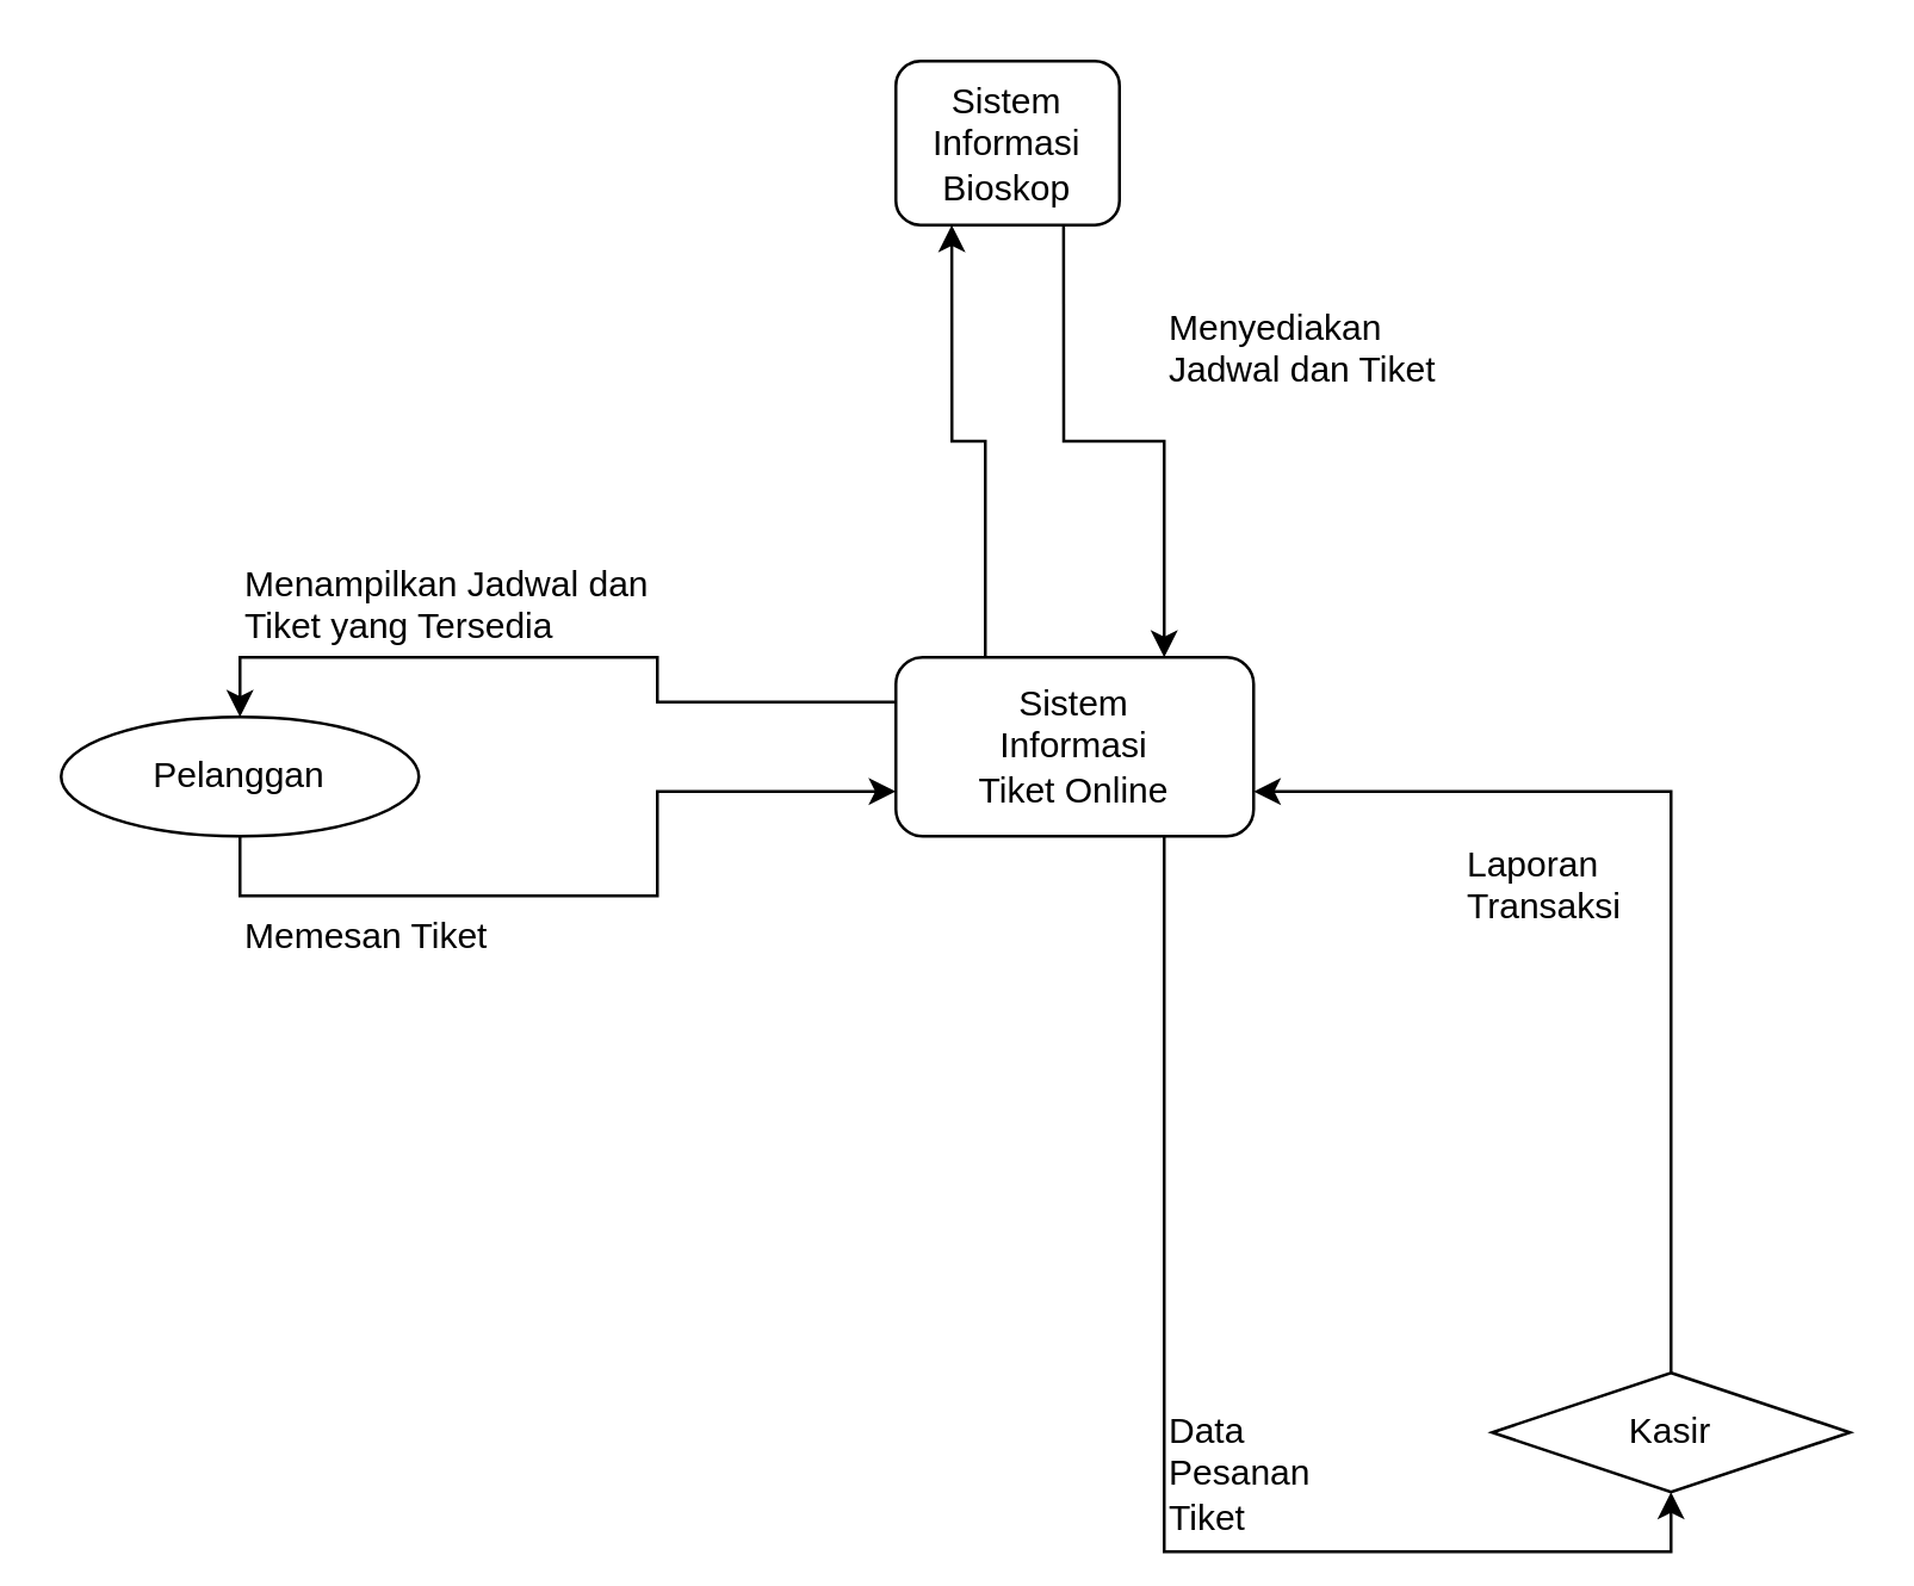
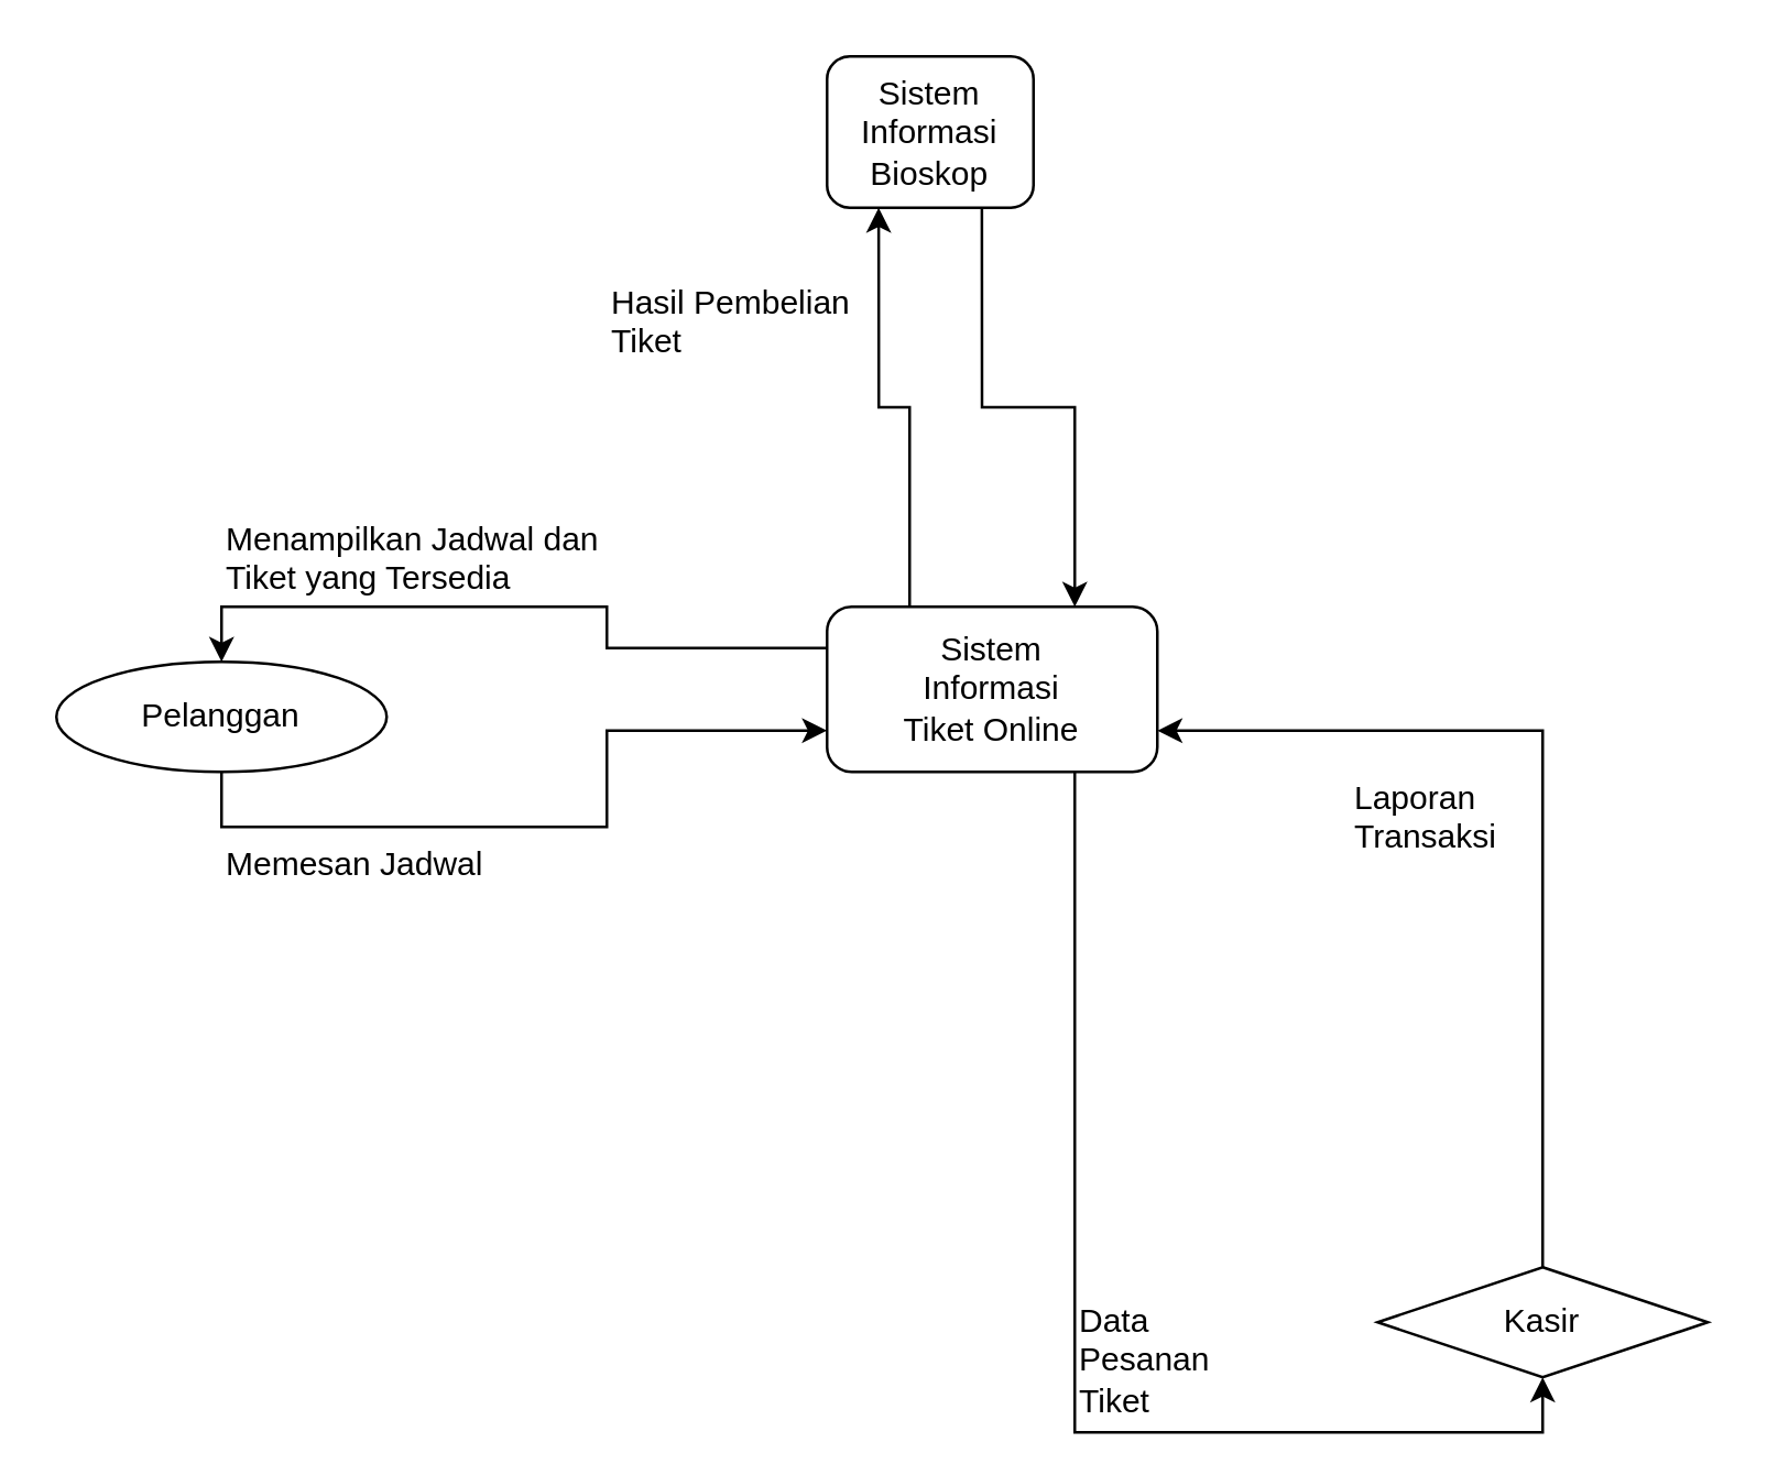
  <mxCell id="0" />
  <mxCell id="1" parent="0" />
  <mxCell id="2" style="edgeStyle=orthogonalEdgeStyle;rounded=0;orthogonalLoop=1;jettySize=auto;html=1;exitX=0.75;exitY=1;exitDx=0;exitDy=0;entryX=0.75;entryY=0;entryDx=0;entryDy=0;" parent="1" source="3" target="7" edge="1"><mxGeometry relative="1" as="geometry" /></mxCell>
  <mxCell id="3" value="&lt;div&gt;Sistem&lt;/div&gt;&lt;div&gt;Informasi&lt;/div&gt;&lt;div&gt;Bioskop&lt;br&gt;&lt;/div&gt;" style="shape=ext;rounded=1;html=1;whiteSpace=wrap;" parent="1" vertex="1"><mxGeometry x="300" y="20" width="75" height="55" as="geometry" /></mxCell>
- <mxCell id="4" value="&lt;div&gt;Menyediakan&lt;/div&gt;&lt;div&gt;Jadwal dan Tiket&lt;br&gt;&lt;/div&gt;" style="text;html=1;resizable=0;points=[];autosize=1;align=left;verticalAlign=top;spacingTop=-4;" parent="1" vertex="1"><mxGeometry x="390" y="100" width="120" height="30" as="geometry" /></mxCell>
  <mxCell id="5" style="edgeStyle=orthogonalEdgeStyle;rounded=0;orthogonalLoop=1;jettySize=auto;html=1;exitX=0.25;exitY=0;exitDx=0;exitDy=0;entryX=0.25;entryY=1;entryDx=0;entryDy=0;" parent="1" source="7" target="3" edge="1"><mxGeometry relative="1" as="geometry" /></mxCell>
  <mxCell id="6" style="edgeStyle=orthogonalEdgeStyle;rounded=0;orthogonalLoop=1;jettySize=auto;html=1;exitX=0.75;exitY=1;exitDx=0;exitDy=0;entryX=0.5;entryY=1;entryDx=0;entryDy=0;" parent="1" source="7" target="15" edge="1"><mxGeometry relative="1" as="geometry" /></mxCell>
  <mxCell id="7" value="&lt;div&gt;Sistem&lt;/div&gt;&lt;div&gt;Informasi&lt;/div&gt;&lt;div&gt;Tiket Online&lt;/div&gt;" style="shape=ext;rounded=1;html=1;whiteSpace=wrap;" parent="1" vertex="1"><mxGeometry x="300" y="220" width="120" height="60" as="geometry" /></mxCell>
+ <mxCell id="8" value="Hasil Pembelian&lt;br&gt;&lt;div&gt;Tiket&lt;/div&gt;" style="text;html=1;resizable=0;points=[];autosize=1;align=left;verticalAlign=top;spacingTop=-4;" parent="1" vertex="1"><mxGeometry x="220" y="100" width="110" height="30" as="geometry" /></mxCell>
  <mxCell id="9" style="edgeStyle=orthogonalEdgeStyle;rounded=0;orthogonalLoop=1;jettySize=auto;html=1;exitX=0.5;exitY=1;exitDx=0;exitDy=0;entryX=0;entryY=0.75;entryDx=0;entryDy=0;" parent="1" source="10" target="7" edge="1"><mxGeometry relative="1" as="geometry"><mxPoint x="220" y="270" as="targetPoint" /></mxGeometry></mxCell>
  <mxCell id="10" value="&lt;div&gt;Pelanggan&lt;/div&gt;" style="ellipse;whiteSpace=wrap;html=1;" parent="1" vertex="1"><mxGeometry x="20" y="240" width="120" height="40" as="geometry" /></mxCell>
  <mxCell id="11" value="&lt;div&gt;Menampilkan Jadwal dan&lt;/div&gt;&lt;div&gt;Tiket yang Tersedia&lt;/div&gt;" style="text;html=1;resizable=0;points=[];autosize=1;align=left;verticalAlign=top;spacingTop=-4;" parent="1" vertex="1"><mxGeometry x="80" y="186" width="170" height="30" as="geometry" /></mxCell>
- <mxCell id="12" value="&lt;div&gt;Memesan Tiket&lt;/div&gt;" style="text;html=1;resizable=0;points=[];autosize=1;align=left;verticalAlign=top;spacingTop=-4;" parent="1" vertex="1"><mxGeometry x="80" y="304" width="110" height="20" as="geometry" /></mxCell>
+ <mxCell id="12" value="&lt;div&gt;Memesan Jadwal&lt;/div&gt;" style="text;html=1;resizable=0;points=[];autosize=1;align=left;verticalAlign=top;spacingTop=-4;" parent="1" vertex="1"><mxGeometry x="80" y="304" width="110" height="20" as="geometry" /></mxCell>
  <mxCell id="13" style="edgeStyle=orthogonalEdgeStyle;rounded=0;orthogonalLoop=1;jettySize=auto;html=1;exitX=0;exitY=0.25;exitDx=0;exitDy=0;entryX=0.5;entryY=0;entryDx=0;entryDy=0;" parent="1" source="7" target="10" edge="1"><mxGeometry relative="1" as="geometry"><mxPoint x="220" y="250" as="sourcePoint" /></mxGeometry></mxCell>
  <mxCell id="14" style="edgeStyle=orthogonalEdgeStyle;rounded=0;orthogonalLoop=1;jettySize=auto;html=1;exitX=0.5;exitY=0;exitDx=0;exitDy=0;entryX=1;entryY=0.75;entryDx=0;entryDy=0;" parent="1" source="15" target="7" edge="1"><mxGeometry relative="1" as="geometry" /></mxCell>
  <mxCell id="15" value="&lt;div&gt;Kasir&lt;/div&gt;" style="rhombus;whiteSpace=wrap;html=1;" parent="1" vertex="1"><mxGeometry x="500" y="460" width="120" height="40" as="geometry" /></mxCell>
  <mxCell id="16" value="&lt;div&gt;Data&lt;/div&gt;&lt;div&gt;Pesanan&lt;br&gt;Tiket&lt;br&gt;&lt;/div&gt;" style="text;html=1;resizable=0;points=[];autosize=1;align=left;verticalAlign=top;spacingTop=-4;" parent="1" vertex="1"><mxGeometry x="390" y="470" width="70" height="40" as="geometry" /></mxCell>
  <mxCell id="17" value="Laporan&lt;br&gt;Transaksi" style="text;html=1;resizable=0;points=[];autosize=1;align=left;verticalAlign=top;spacingTop=-4;" parent="1" vertex="1"><mxGeometry x="490" y="280" width="70" height="30" as="geometry" /></mxCell>
